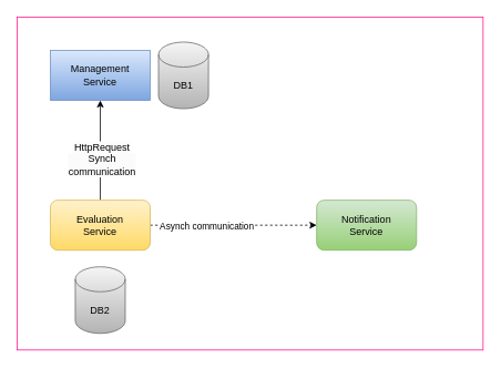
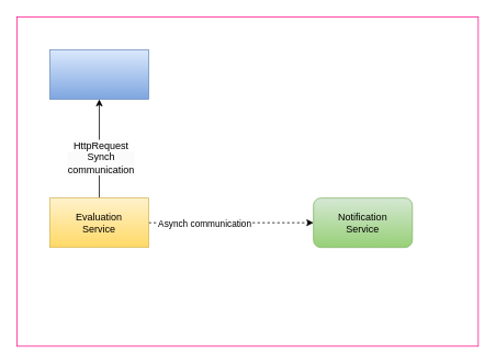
  <mxCell id="0" />
  <mxCell id="1" parent="0" />
  <mxCell id="2" value="" style="rounded=0;whiteSpace=wrap;html=1;fillColor=none;strokeColor=#FF118B;" vertex="1" parent="1"><mxGeometry x="20" y="20" width="560" height="400" as="geometry" /></mxCell>
  <mxCell id="3" value="" style="rounded=0;whiteSpace=wrap;html=1;fillColor=#dae8fc;gradientColor=#7ea6e0;strokeColor=#6c8ebf;" vertex="1" parent="1"><mxGeometry x="60" y="60" width="120" height="60" as="geometry" /></mxCell>
  <mxCell id="4" style="edgeStyle=orthogonalEdgeStyle;rounded=0;orthogonalLoop=1;jettySize=auto;html=1;entryX=0.5;entryY=1;entryDx=0;entryDy=0;" edge="1" parent="1" source="8" target="3"><mxGeometry relative="1" as="geometry" /></mxCell>
  <mxCell id="5" value="&lt;span style=&quot;font-size: 12px; text-wrap-mode: wrap; background-color: rgb(251, 251, 251);&quot;&gt;HttpRequest&lt;/span&gt;&lt;div style=&quot;font-size: 12px; text-wrap-mode: wrap; background-color: rgb(251, 251, 251);&quot;&gt;Synch communication&lt;/div&gt;" style="edgeLabel;html=1;align=center;verticalAlign=middle;resizable=0;points=[];" vertex="1" connectable="0" parent="4"><mxGeometry x="-0.163" y="-1" relative="1" as="geometry"><mxPoint as="offset" /></mxGeometry></mxCell>
  <mxCell id="6" style="edgeStyle=orthogonalEdgeStyle;rounded=0;orthogonalLoop=1;jettySize=auto;html=1;dashed=1;" edge="1" parent="1" source="8" target="9"><mxGeometry relative="1" as="geometry" /></mxCell>
  <mxCell id="7" value="Asynch communication" style="edgeLabel;html=1;align=center;verticalAlign=middle;resizable=0;points=[];" vertex="1" connectable="0" parent="6"><mxGeometry x="-0.335" y="-1" relative="1" as="geometry"><mxPoint as="offset" /></mxGeometry></mxCell>
- <mxCell id="8" value="Evaluation&lt;div&gt;Service&lt;/div&gt;" style="whiteSpace=wrap;html=1;fillColor=#fff2cc;gradientColor=#ffd966;strokeColor=#d6b656;rounded=1;" vertex="1" parent="1"><mxGeometry x="60" y="240" width="120" height="60" as="geometry" /></mxCell>
+ <mxCell id="8" value="Evaluation&lt;div&gt;Service&lt;/div&gt;" style="rounded=0;whiteSpace=wrap;html=1;fillColor=#fff2cc;gradientColor=#ffd966;strokeColor=#d6b656;" vertex="1" parent="1"><mxGeometry x="60" y="240" width="120" height="60" as="geometry" /></mxCell>
  <mxCell id="9" value="Notification&lt;div&gt;Service&lt;/div&gt;" style="whiteSpace=wrap;html=1;fillColor=#d5e8d4;gradientColor=#97d077;strokeColor=#82b366;rounded=1;" vertex="1" parent="1"><mxGeometry x="380" y="240" width="120" height="60" as="geometry" /></mxCell>
- <mxCell id="10" value="DB2" style="shape=cylinder3;whiteSpace=wrap;html=1;boundedLbl=1;backgroundOutline=1;size=15;fillColor=#f5f5f5;gradientColor=#b3b3b3;strokeColor=#666666;" vertex="1" parent="1"><mxGeometry x="90" y="320" width="60" height="80" as="geometry" /></mxCell>
- <mxCell id="11" value="DB1" style="shape=cylinder3;whiteSpace=wrap;html=1;boundedLbl=1;backgroundOutline=1;size=15;fillColor=#f5f5f5;gradientColor=#b3b3b3;strokeColor=#666666;" vertex="1" parent="1"><mxGeometry x="190" y="50" width="60" height="80" as="geometry" /></mxCell>
- <mxCell id="12" value="Management Service" style="text;html=1;align=center;verticalAlign=middle;whiteSpace=wrap;rounded=0;" vertex="1" parent="1"><mxGeometry x="90" y="75" width="60" height="30" as="geometry" /></mxCell>
